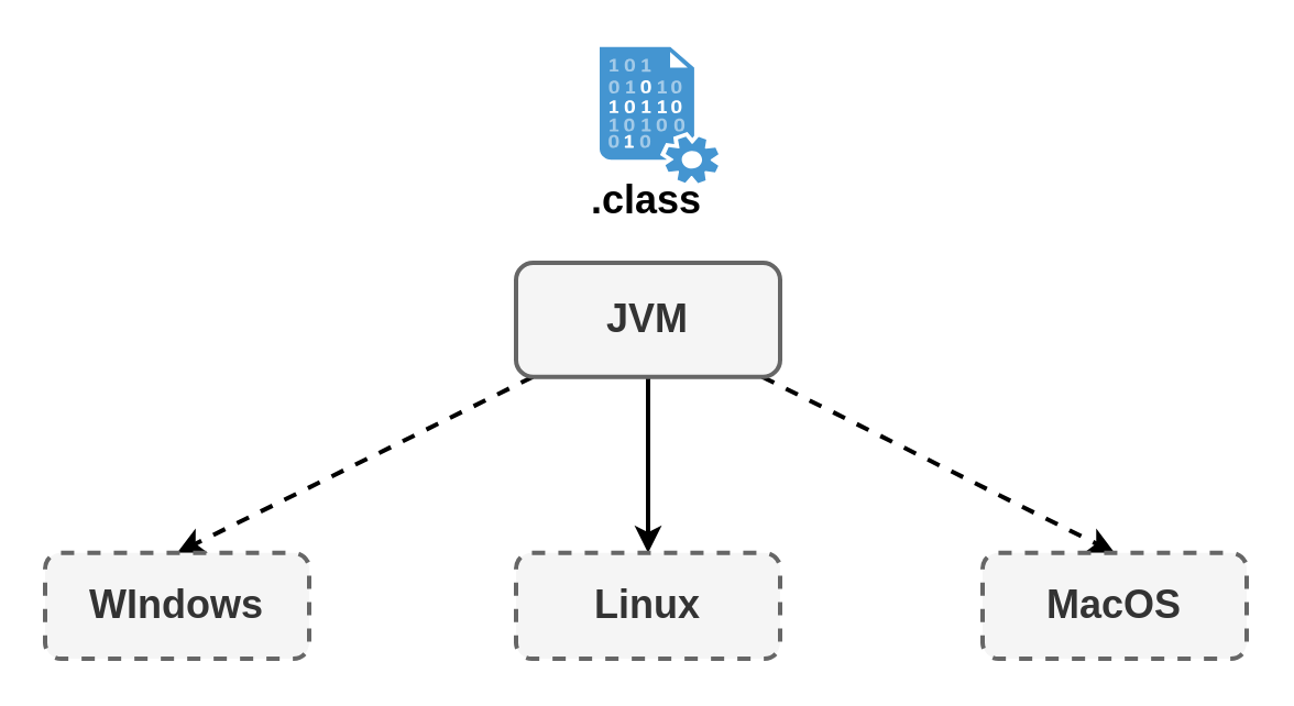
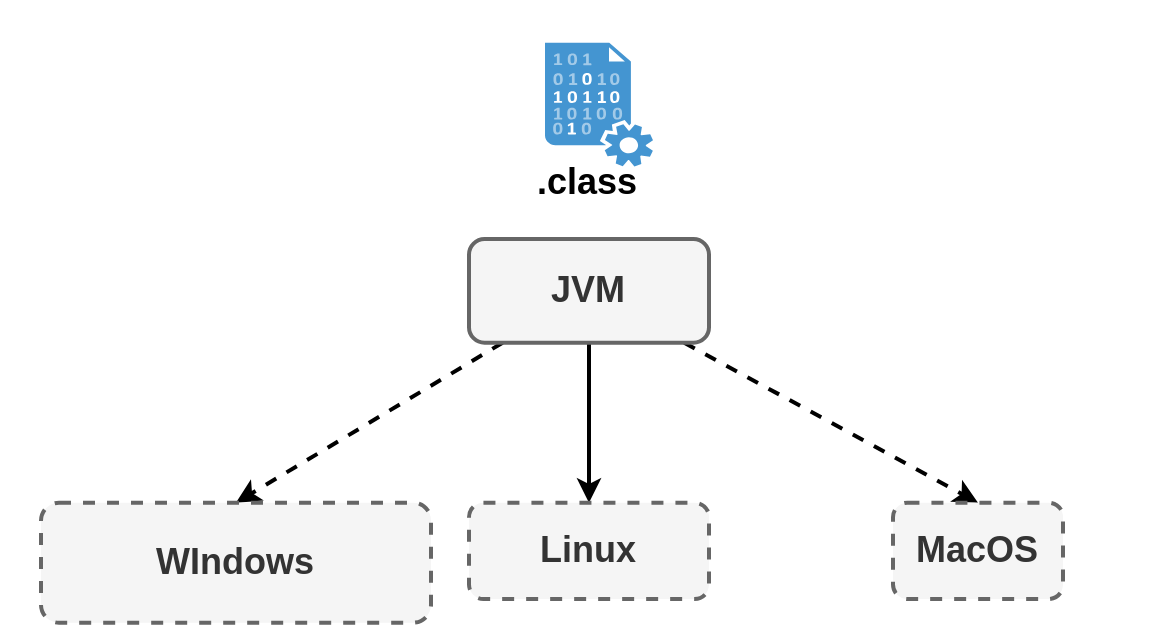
  <mxCell id="0" />
  <mxCell id="1" parent="0" />
  <mxCell id="2" style="rounded=0;orthogonalLoop=1;jettySize=auto;html=1;entryX=0.5;entryY=0;entryDx=0;entryDy=0;fontSize=18;strokeWidth=2;dashed=1;" edge="1" parent="1" source="5" target="6"><mxGeometry relative="1" as="geometry" /></mxCell>
  <mxCell id="3" style="edgeStyle=none;rounded=0;orthogonalLoop=1;jettySize=auto;html=1;entryX=0.5;entryY=0;entryDx=0;entryDy=0;strokeWidth=2;fontSize=18;dashed=0;" edge="1" parent="1" source="5" target="7"><mxGeometry relative="1" as="geometry" /></mxCell>
  <mxCell id="4" style="edgeStyle=none;rounded=0;orthogonalLoop=1;jettySize=auto;html=1;entryX=0.5;entryY=0;entryDx=0;entryDy=0;strokeWidth=2;fontSize=18;dashed=1;" edge="1" parent="1" source="5" target="8"><mxGeometry relative="1" as="geometry" /></mxCell>
  <mxCell id="5" value="&lt;span style=&quot;font-size: 18px;&quot;&gt;&lt;b&gt;JVM&lt;/b&gt;&lt;/span&gt;" style="rounded=1;whiteSpace=wrap;html=1;strokeWidth=2;fillColor=#f5f5f5;fontColor=#333333;strokeColor=#666666;" vertex="1" parent="1"><mxGeometry x="234" y="119" width="120" height="51.86" as="geometry" /></mxCell>
- <mxCell id="6" value="&lt;span style=&quot;font-size: 18px;&quot;&gt;&lt;b&gt;WIndows&lt;/b&gt;&lt;/span&gt;" style="rounded=1;whiteSpace=wrap;html=1;strokeWidth=2;fillColor=#f5f5f5;strokeColor=#666666;fontColor=#333333;dashed=1;" vertex="1" parent="1"><mxGeometry x="20" y="250.86" width="120" height="48.14" as="geometry" /></mxCell>
+ <mxCell id="6" value="&lt;span style=&quot;font-size: 18px;&quot;&gt;&lt;b&gt;WIndows&lt;/b&gt;&lt;/span&gt;" style="rounded=1;whiteSpace=wrap;html=1;strokeWidth=2;fillColor=#f5f5f5;strokeColor=#666666;fontColor=#333333;dashed=1;" vertex="1" parent="1"><mxGeometry x="20" y="250.86" width="195" height="60" as="geometry" /></mxCell>
  <mxCell id="7" value="&lt;span style=&quot;font-size: 18px;&quot;&gt;&lt;b&gt;Linux&lt;/b&gt;&lt;/span&gt;" style="rounded=1;whiteSpace=wrap;html=1;strokeWidth=2;fillColor=#f5f5f5;strokeColor=#666666;fontColor=#333333;dashed=1;" vertex="1" parent="1"><mxGeometry x="234" y="250.86" width="120" height="48.14" as="geometry" /></mxCell>
- <mxCell id="8" value="&lt;span style=&quot;font-size: 18px;&quot;&gt;&lt;b&gt;MacOS&lt;/b&gt;&lt;/span&gt;" style="rounded=1;whiteSpace=wrap;html=1;strokeWidth=2;fillColor=#f5f5f5;strokeColor=#666666;fontColor=#333333;dashed=1;" vertex="1" parent="1"><mxGeometry x="446" y="250.86" width="120" height="48.14" as="geometry" /></mxCell>
+ <mxCell id="8" value="&lt;span style=&quot;font-size: 18px;&quot;&gt;&lt;b&gt;MacOS&lt;/b&gt;&lt;/span&gt;" style="rounded=1;whiteSpace=wrap;html=1;strokeWidth=2;fillColor=#f5f5f5;strokeColor=#666666;fontColor=#333333;dashed=1;" vertex="1" parent="1"><mxGeometry x="446" y="250.86" width="85" height="48.14" as="geometry" /></mxCell>
  <mxCell id="9" value="" style="shadow=0;dashed=0;html=1;strokeColor=none;fillColor=#4495D1;labelPosition=center;verticalLabelPosition=bottom;verticalAlign=top;align=center;outlineConnect=0;shape=mxgraph.veeam.data_file;strokeWidth=2;fontSize=18;" vertex="1" parent="1"><mxGeometry x="272" y="20.86" width="54" height="61.86" as="geometry" /></mxCell>
  <mxCell id="10" value="&lt;b&gt;.class&lt;/b&gt;" style="text;html=1;align=center;verticalAlign=middle;resizable=0;points=[];autosize=1;strokeColor=none;fillColor=none;fontSize=18;" vertex="1" parent="1"><mxGeometry x="258" y="70.86" width="70" height="40" as="geometry" /></mxCell>
